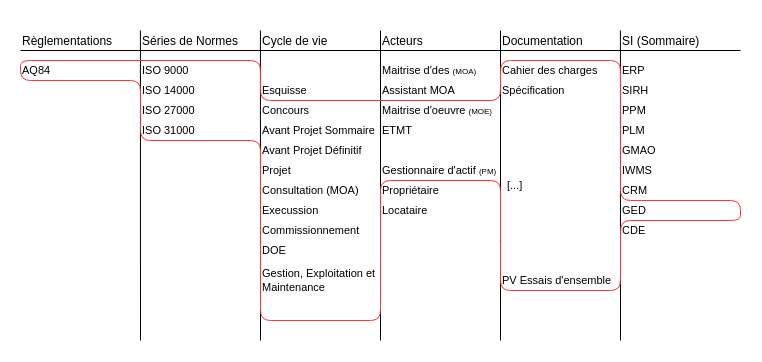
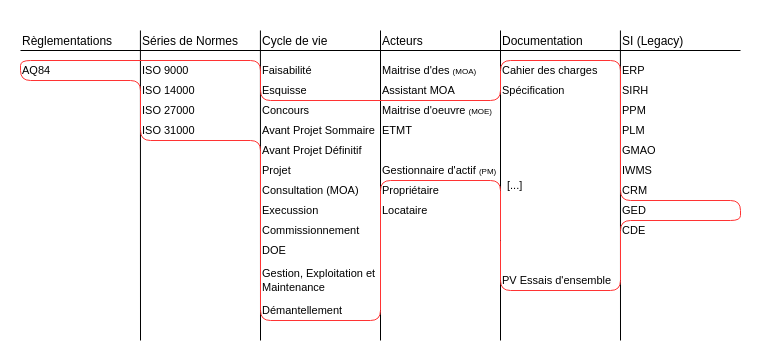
  <mxCell id="0" />
  <mxCell id="1" parent="0" />
  <mxCell id="2" value="" style="endArrow=none;html=1;rounded=0;align=left;" edge="1" parent="1"><mxGeometry width="50" height="50" relative="1" as="geometry"><mxPoint x="139.92" y="30" as="sourcePoint" /><mxPoint x="140" y="340" as="targetPoint" /></mxGeometry></mxCell>
  <mxCell id="3" value="" style="endArrow=none;html=1;rounded=0;align=left;" edge="1" parent="1"><mxGeometry width="50" height="50" relative="1" as="geometry"><mxPoint x="259.92" y="30" as="sourcePoint" /><mxPoint x="260" y="340" as="targetPoint" /></mxGeometry></mxCell>
  <mxCell id="4" value="" style="endArrow=none;html=1;rounded=0;align=left;" edge="1" parent="1"><mxGeometry width="50" height="50" relative="1" as="geometry"><mxPoint x="380" y="30" as="sourcePoint" /><mxPoint x="380" y="340" as="targetPoint" /></mxGeometry></mxCell>
  <mxCell id="5" value="" style="endArrow=none;html=1;rounded=0;align=left;" edge="1" parent="1"><mxGeometry width="50" height="50" relative="1" as="geometry"><mxPoint x="500" y="30" as="sourcePoint" /><mxPoint x="500" y="340" as="targetPoint" /></mxGeometry></mxCell>
  <mxCell id="6" value="" style="endArrow=none;html=1;rounded=0;align=left;" edge="1" parent="1"><mxGeometry width="50" height="50" relative="1" as="geometry"><mxPoint x="619.92" y="30" as="sourcePoint" /><mxPoint x="620" y="340" as="targetPoint" /></mxGeometry></mxCell>
  <mxCell id="7" value="Règlementations" style="text;html=1;strokeColor=none;fillColor=none;align=left;verticalAlign=bottom;whiteSpace=wrap;rounded=0;" vertex="1" parent="1"><mxGeometry x="20" y="20" width="120" height="30" as="geometry" /></mxCell>
  <mxCell id="8" value="Séries de Normes" style="text;html=1;strokeColor=none;fillColor=none;align=left;verticalAlign=bottom;whiteSpace=wrap;rounded=0;" vertex="1" parent="1"><mxGeometry x="140" y="20" width="120" height="30" as="geometry" /></mxCell>
  <mxCell id="9" value="Cycle de vie" style="text;html=1;strokeColor=none;fillColor=none;align=left;verticalAlign=bottom;whiteSpace=wrap;rounded=0;" vertex="1" parent="1"><mxGeometry x="260" y="20" width="120" height="30" as="geometry" /></mxCell>
  <mxCell id="10" value="Acteurs" style="text;html=1;strokeColor=none;fillColor=none;align=left;verticalAlign=bottom;whiteSpace=wrap;rounded=0;" vertex="1" parent="1"><mxGeometry x="380" y="20" width="120" height="30" as="geometry" /></mxCell>
  <mxCell id="11" value="Documentation" style="text;html=1;strokeColor=none;fillColor=none;align=left;verticalAlign=bottom;whiteSpace=wrap;rounded=0;" vertex="1" parent="1"><mxGeometry x="500" y="20" width="120" height="30" as="geometry" /></mxCell>
- <mxCell id="12" value="SI (Sommaire)" style="text;html=1;strokeColor=none;fillColor=none;align=left;verticalAlign=bottom;whiteSpace=wrap;rounded=0;" vertex="1" parent="1"><mxGeometry x="620" y="20" width="120" height="30" as="geometry" /></mxCell>
+ <mxCell id="12" value="SI (Legacy)" style="text;html=1;strokeColor=none;fillColor=none;align=left;verticalAlign=bottom;whiteSpace=wrap;rounded=0;" vertex="1" parent="1"><mxGeometry x="620" y="20" width="120" height="30" as="geometry" /></mxCell>
  <mxCell id="13" value="AQ84" style="text;html=1;strokeColor=none;fillColor=none;align=left;verticalAlign=middle;whiteSpace=wrap;rounded=0;fontSize=11;" vertex="1" parent="1"><mxGeometry x="20" y="60" width="120" height="20" as="geometry" /></mxCell>
  <mxCell id="14" value="ISO 9000" style="text;html=1;strokeColor=none;fillColor=none;align=left;verticalAlign=middle;whiteSpace=wrap;rounded=0;fontSize=11;" vertex="1" parent="1"><mxGeometry x="140" y="60" width="120" height="20" as="geometry" /></mxCell>
+ <mxCell id="15" value="Faisabilité" style="text;html=1;strokeColor=none;fillColor=none;align=left;verticalAlign=middle;whiteSpace=wrap;rounded=0;fontSize=11;" vertex="1" parent="1"><mxGeometry x="260" y="60" width="120" height="20" as="geometry" /></mxCell>
  <mxCell id="16" value="Maitrise d'des &lt;font style=&quot;font-size: 8px;&quot;&gt;(MOA)&lt;/font&gt;" style="text;html=1;strokeColor=none;fillColor=none;align=left;verticalAlign=middle;whiteSpace=wrap;rounded=0;fontSize=11;" vertex="1" parent="1"><mxGeometry x="380" y="60" width="120" height="20" as="geometry" /></mxCell>
  <mxCell id="17" value="Cahier des charges" style="text;html=1;strokeColor=none;fillColor=none;align=left;verticalAlign=middle;whiteSpace=wrap;rounded=0;fontSize=11;" vertex="1" parent="1"><mxGeometry x="500" y="60" width="120" height="20" as="geometry" /></mxCell>
  <mxCell id="18" value="ERP" style="text;html=1;strokeColor=none;fillColor=none;align=left;verticalAlign=middle;whiteSpace=wrap;rounded=0;fontSize=11;" vertex="1" parent="1"><mxGeometry x="620" y="60" width="120" height="20" as="geometry" /></mxCell>
  <mxCell id="19" value="ISO 14000" style="text;html=1;strokeColor=none;fillColor=none;align=left;verticalAlign=middle;whiteSpace=wrap;rounded=0;fontSize=11;" vertex="1" parent="1"><mxGeometry x="140" y="80" width="120" height="20" as="geometry" /></mxCell>
  <mxCell id="20" value="ISO 31000" style="text;html=1;strokeColor=none;fillColor=none;align=left;verticalAlign=middle;whiteSpace=wrap;rounded=0;fontSize=11;" vertex="1" parent="1"><mxGeometry x="140" y="120" width="120" height="20" as="geometry" /></mxCell>
  <mxCell id="21" value="ISO 27000" style="text;html=1;strokeColor=none;fillColor=none;align=left;verticalAlign=middle;whiteSpace=wrap;rounded=0;fontSize=11;" vertex="1" parent="1"><mxGeometry x="140" y="100" width="120" height="20" as="geometry" /></mxCell>
  <mxCell id="22" value="Esquisse" style="text;html=1;strokeColor=none;fillColor=none;align=left;verticalAlign=middle;whiteSpace=wrap;rounded=0;fontSize=11;" vertex="1" parent="1"><mxGeometry x="260" y="80" width="120" height="20" as="geometry" /></mxCell>
  <mxCell id="23" value="Concours" style="text;html=1;strokeColor=none;fillColor=none;align=left;verticalAlign=middle;whiteSpace=wrap;rounded=0;fontSize=11;" vertex="1" parent="1"><mxGeometry x="260" y="100" width="120" height="20" as="geometry" /></mxCell>
  <mxCell id="24" value="Avant Projet Sommaire" style="text;html=1;strokeColor=none;fillColor=none;align=left;verticalAlign=middle;whiteSpace=wrap;rounded=0;fontSize=11;" vertex="1" parent="1"><mxGeometry x="260" y="120" width="120" height="20" as="geometry" /></mxCell>
  <mxCell id="25" value="Avant Projet Définitif" style="text;html=1;strokeColor=none;fillColor=none;align=left;verticalAlign=middle;whiteSpace=wrap;rounded=0;fontSize=11;" vertex="1" parent="1"><mxGeometry x="260" y="140" width="120" height="20" as="geometry" /></mxCell>
  <mxCell id="26" value="Projet" style="text;html=1;strokeColor=none;fillColor=none;align=left;verticalAlign=middle;whiteSpace=wrap;rounded=0;fontSize=11;" vertex="1" parent="1"><mxGeometry x="260" y="160" width="120" height="20" as="geometry" /></mxCell>
  <mxCell id="27" value="Consultation (MOA)" style="text;html=1;strokeColor=none;fillColor=none;align=left;verticalAlign=middle;whiteSpace=wrap;rounded=0;fontSize=11;" vertex="1" parent="1"><mxGeometry x="260" y="180" width="120" height="20" as="geometry" /></mxCell>
  <mxCell id="28" value="Execussion" style="text;html=1;strokeColor=none;fillColor=none;align=left;verticalAlign=middle;whiteSpace=wrap;rounded=0;fontSize=11;" vertex="1" parent="1"><mxGeometry x="260" y="200" width="120" height="20" as="geometry" /></mxCell>
  <mxCell id="29" value="Commissionnement" style="text;html=1;strokeColor=none;fillColor=none;align=left;verticalAlign=middle;whiteSpace=wrap;rounded=0;fontSize=11;" vertex="1" parent="1"><mxGeometry x="260" y="220" width="120" height="20" as="geometry" /></mxCell>
  <mxCell id="30" value="DOE" style="text;html=1;strokeColor=none;fillColor=none;align=left;verticalAlign=middle;whiteSpace=wrap;rounded=0;fontSize=11;" vertex="1" parent="1"><mxGeometry x="260" y="240" width="120" height="20" as="geometry" /></mxCell>
+ <mxCell id="31" value="Démantellement" style="text;html=1;strokeColor=none;fillColor=none;align=left;verticalAlign=middle;whiteSpace=wrap;rounded=0;fontSize=11;" vertex="1" parent="1"><mxGeometry x="260" y="300" width="120" height="20" as="geometry" /></mxCell>
  <mxCell id="32" value="Assistant MOA" style="text;html=1;strokeColor=none;fillColor=none;align=left;verticalAlign=middle;whiteSpace=wrap;rounded=0;fontSize=11;" vertex="1" parent="1"><mxGeometry x="380" y="80" width="120" height="20" as="geometry" /></mxCell>
  <mxCell id="33" value="Maitrise d'oeuvre &lt;font style=&quot;font-size: 8px;&quot;&gt;(MOE)&lt;/font&gt;&amp;nbsp;" style="text;html=1;strokeColor=none;fillColor=none;align=left;verticalAlign=middle;whiteSpace=wrap;rounded=0;fontSize=11;" vertex="1" parent="1"><mxGeometry x="380" y="100" width="120" height="20" as="geometry" /></mxCell>
  <mxCell id="34" value="ETMT" style="text;html=1;strokeColor=none;fillColor=none;align=left;verticalAlign=middle;whiteSpace=wrap;rounded=0;fontSize=11;" vertex="1" parent="1"><mxGeometry x="380" y="120" width="120" height="20" as="geometry" /></mxCell>
  <mxCell id="35" value="Spécification" style="text;html=1;strokeColor=none;fillColor=none;align=left;verticalAlign=middle;whiteSpace=wrap;rounded=0;fontSize=11;" vertex="1" parent="1"><mxGeometry x="500" y="80" width="120" height="20" as="geometry" /></mxCell>
  <mxCell id="36" value="[...]" style="text;html=1;strokeColor=none;fillColor=none;align=left;verticalAlign=middle;whiteSpace=wrap;rounded=0;fontSize=11;spacingLeft=5;spacing=2;" vertex="1" parent="1"><mxGeometry x="500" y="100" width="120" height="170" as="geometry" /></mxCell>
  <mxCell id="37" value="SIRH" style="text;html=1;strokeColor=none;fillColor=none;align=left;verticalAlign=middle;whiteSpace=wrap;rounded=0;fontSize=11;" vertex="1" parent="1"><mxGeometry x="620" y="80" width="120" height="20" as="geometry" /></mxCell>
  <mxCell id="38" value="PPM" style="text;html=1;strokeColor=none;fillColor=none;align=left;verticalAlign=middle;whiteSpace=wrap;rounded=0;fontSize=11;" vertex="1" parent="1"><mxGeometry x="620" y="100" width="120" height="20" as="geometry" /></mxCell>
  <mxCell id="39" value="PLM" style="text;html=1;strokeColor=none;fillColor=none;align=left;verticalAlign=middle;whiteSpace=wrap;rounded=0;fontSize=11;" vertex="1" parent="1"><mxGeometry x="620" y="120" width="120" height="20" as="geometry" /></mxCell>
  <mxCell id="40" value="GMAO" style="text;html=1;strokeColor=none;fillColor=none;align=left;verticalAlign=middle;whiteSpace=wrap;rounded=0;fontSize=11;" vertex="1" parent="1"><mxGeometry x="620" y="140" width="120" height="20" as="geometry" /></mxCell>
  <mxCell id="41" value="IWMS" style="text;html=1;strokeColor=none;fillColor=none;align=left;verticalAlign=middle;whiteSpace=wrap;rounded=0;fontSize=11;" vertex="1" parent="1"><mxGeometry x="620" y="160" width="120" height="20" as="geometry" /></mxCell>
  <mxCell id="42" value="Gestionnaire d'actif &lt;font style=&quot;font-size: 8px;&quot;&gt;(PM)&lt;/font&gt;" style="text;html=1;strokeColor=none;fillColor=none;align=left;verticalAlign=middle;whiteSpace=wrap;rounded=0;fontSize=11;" vertex="1" parent="1"><mxGeometry x="380" y="160" width="120" height="20" as="geometry" /></mxCell>
  <mxCell id="43" value="CRM" style="text;html=1;strokeColor=none;fillColor=none;align=left;verticalAlign=middle;whiteSpace=wrap;rounded=0;fontSize=11;" vertex="1" parent="1"><mxGeometry x="620" y="180" width="120" height="20" as="geometry" /></mxCell>
  <mxCell id="44" value="" style="endArrow=none;html=1;rounded=0;fontSize=11;align=left;" edge="1" parent="1"><mxGeometry width="50" height="50" relative="1" as="geometry"><mxPoint x="20" y="50" as="sourcePoint" /><mxPoint x="740" y="50" as="targetPoint" /></mxGeometry></mxCell>
  <mxCell id="45" value="" style="endArrow=none;html=1;rounded=1;fontSize=11;strokeColor=#FF3333;align=left;" edge="1" parent="1"><mxGeometry width="50" height="50" relative="1" as="geometry"><mxPoint x="500" y="240" as="sourcePoint" /><mxPoint x="500" y="240" as="targetPoint" /><Array as="points"><mxPoint x="500" y="180" /><mxPoint x="380" y="180" /><mxPoint x="380" y="320" /><mxPoint x="260" y="320" /><mxPoint x="260" y="140" /><mxPoint x="140" y="140" /><mxPoint x="140" y="80" /><mxPoint x="20" y="80" /><mxPoint x="20" y="60" /><mxPoint x="260" y="60" /><mxPoint x="260" y="100" /><mxPoint x="500" y="100" /><mxPoint x="500" y="60" /><mxPoint x="620" y="60" /><mxPoint x="620" y="200" /><mxPoint x="740" y="200" /><mxPoint x="740" y="220" /><mxPoint x="620" y="220" /><mxPoint x="620" y="290" /><mxPoint x="500" y="290" /></Array></mxGeometry></mxCell>
  <mxCell id="46" value="GED" style="text;html=1;strokeColor=none;fillColor=none;align=left;verticalAlign=middle;whiteSpace=wrap;rounded=0;fontSize=11;" vertex="1" parent="1"><mxGeometry x="620" y="200" width="120" height="20" as="geometry" /></mxCell>
  <mxCell id="47" value="CDE" style="text;html=1;strokeColor=none;fillColor=none;align=left;verticalAlign=middle;whiteSpace=wrap;rounded=0;fontSize=11;" vertex="1" parent="1"><mxGeometry x="620" y="220" width="120" height="20" as="geometry" /></mxCell>
  <mxCell id="48" value="Gestion, Exploitation et Maintenance" style="text;html=1;strokeColor=none;fillColor=none;align=left;verticalAlign=middle;whiteSpace=wrap;rounded=0;fontSize=11;" vertex="1" parent="1"><mxGeometry x="260" y="260" width="120" height="40" as="geometry" /></mxCell>
  <mxCell id="49" value="Propriétaire" style="text;html=1;strokeColor=none;fillColor=none;align=left;verticalAlign=middle;whiteSpace=wrap;rounded=0;fontSize=11;" vertex="1" parent="1"><mxGeometry x="380" y="180" width="120" height="20" as="geometry" /></mxCell>
  <mxCell id="50" value="Locataire" style="text;html=1;strokeColor=none;fillColor=none;align=left;verticalAlign=middle;whiteSpace=wrap;rounded=0;fontSize=11;" vertex="1" parent="1"><mxGeometry x="380" y="200" width="120" height="20" as="geometry" /></mxCell>
  <mxCell id="51" value="PV Essais d'ensemble" style="text;html=1;strokeColor=none;fillColor=none;align=left;verticalAlign=middle;whiteSpace=wrap;rounded=0;fontSize=11;" vertex="1" parent="1"><mxGeometry x="500" y="270" width="120" height="20" as="geometry" /></mxCell>
